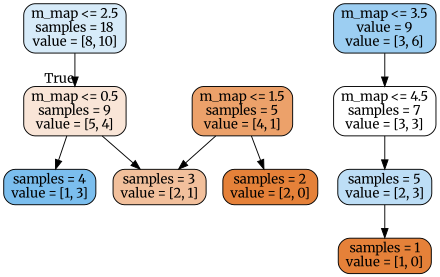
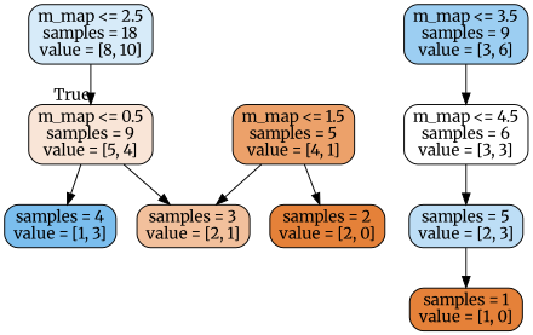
  digraph {
    fontname=Merriweather
    node [color=black fillcolor="#e58139ff" fontname=Merriweather shape=box style="filled, rounded"]
    edge [fontname=Merriweather]
    n1 [fillcolor="#399de533" label="m_map <= 2.5\nsamples = 18\nvalue = [8, 10]"]
    n2 [fillcolor="#e5813933" label="m_map <= 0.5\nsamples = 9\nvalue = [5, 4]"]
    n3 [fillcolor="#399de5aa" label="samples = 4\nvalue = [1, 3]"]
    n4 [fillcolor="#e581397f" label="samples = 3\nvalue = [2, 1]"]
-   n5 [fillcolor="#399de57f" label="m_map <= 3.5\nvalue = 9\nvalue = [3, 6]"]
-   n6 [fillcolor="#e5813900" label="m_map <= 4.5\nsamples = 7\nvalue = [3, 3]"]
+   n5 [fillcolor="#399de57f" label="m_map <= 3.5\nsamples = 9\nvalue = [3, 6]"]
+   n6 [fillcolor="#e5813900" label="m_map <= 4.5\nsamples = 6\nvalue = [3, 3]"]
    n7 [fillcolor="#e58139bf" label="m_map <= 1.5\nsamples = 5\nvalue = [4, 1]"]
    n8 [label="samples = 2\nvalue = [2, 0]"]
    n9 [fillcolor="#399de555" label="samples = 5\nvalue = [2, 3]"]
    n10 [label="samples = 1\nvalue = [1, 0]"]
    n1 -> n2 [headlabel=True labelangle=45 labeldistance=2.5]
    n2 -> n3
    n2 -> n4
    n5 -> n6
    n6 -> n9
    n7 -> n4
    n7 -> n8
    n9 -> n10
  }
